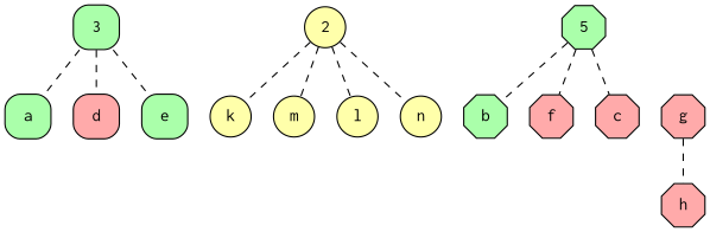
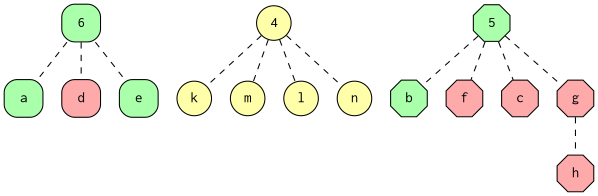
  graph {
    rankdir=TB
    node [fillcolor="#AAFFAA" fontname=Courier fontsize=14 shape=octagon style=filled]
    edge [style=dashed]
-   n1 [height=0.5 label=3 shape=box style="filled,rounded" width=0.51]
+   n1 [height=0.5 label=6 shape=box style="filled,rounded" width=0.51]
    n2 [height=0.5 label=a shape=box style="filled,rounded" width=0.51]
    n3 [fillcolor="#FFAAAA" height=0.5 label=d shape=box style="filled,rounded" width=0.51]
    n4 [height=0.5 label=e shape=box style="filled,rounded" width=0.51]
-   n5 [fillcolor="#FFFFAA" height=0.45 label=2 shape=circle width=0.45]
+   n5 [fillcolor="#FFFFAA" height=0.45 label=4 shape=circle width=0.45]
    n6 [fillcolor="#FFFFAA" height=0.45 label=k shape=circle width=0.45]
    n7 [fillcolor="#FFFFAA" height=0.45 label=m shape=circle width=0.45]
    n8 [fillcolor="#FFFFAA" height=0.45 label=l shape=circle width=0.45]
    n9 [fillcolor="#FFFFAA" height=0.45 label=n shape=circle width=0.45]
    n10 [height=0 label=5 width=0]
    n11 [height=0 label=b width=0]
    n12 [fillcolor="#FFAAAA" height=0 label=f width=0]
    n13 [fillcolor="#FFAAAA" height=0 label=c width=0]
    n14 [fillcolor="#FFAAAA" height=0 label=g width=0]
    n15 [fillcolor="#FFAAAA" height=0 label=h width=0]
    n1 -- n2
    n1 -- n3
    n1 -- n4
    n5 -- n6
    n5 -- n7
    n5 -- n8
    n5 -- n9
    n10 -- n11
    n10 -- n12
    n10 -- n13
+   n10 -- n14
    n14 -- n15
  }
